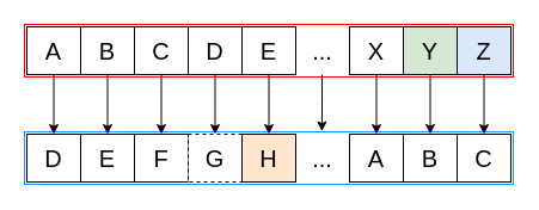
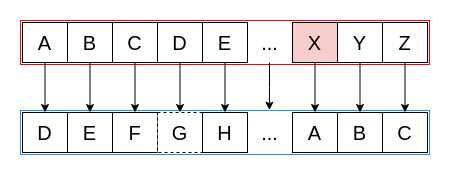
  <mxCell id="0" />
  <mxCell id="1" parent="0" />
  <mxCell id="2" value="" style="rounded=0;whiteSpace=wrap;html=1;strokeColor=light-dark(#1E90FF,#0000FF);" vertex="1" parent="1"><mxGeometry x="20" y="110" width="409" height="44" as="geometry" /></mxCell>
  <mxCell id="3" value="" style="rounded=0;whiteSpace=wrap;html=1;strokeColor=light-dark(#FF0000,#FF0000);" parent="1" vertex="1"><mxGeometry x="20" y="20" width="409" height="44" as="geometry" /></mxCell>
  <mxCell id="4" style="edgeStyle=orthogonalEdgeStyle;rounded=0;orthogonalLoop=1;jettySize=auto;html=1;entryX=0.5;entryY=0;entryDx=0;entryDy=0;" edge="1" parent="1" source="5" target="21"><mxGeometry relative="1" as="geometry" /></mxCell>
  <mxCell id="5" value="&lt;font style=&quot;font-size: 20px;&quot;&gt;B&lt;/font&gt;" style="rounded=0;whiteSpace=wrap;html=1;" parent="1" vertex="1"><mxGeometry x="67" y="22" width="45" height="40" as="geometry" /></mxCell>
  <mxCell id="6" style="edgeStyle=orthogonalEdgeStyle;rounded=0;orthogonalLoop=1;jettySize=auto;html=1;entryX=0.5;entryY=0;entryDx=0;entryDy=0;" edge="1" parent="1" source="7" target="22"><mxGeometry relative="1" as="geometry" /></mxCell>
  <mxCell id="7" value="&lt;font style=&quot;font-size: 20px;&quot;&gt;C&lt;/font&gt;" style="rounded=0;whiteSpace=wrap;html=1;" parent="1" vertex="1"><mxGeometry x="112" y="22" width="45" height="40" as="geometry" /></mxCell>
  <mxCell id="8" style="edgeStyle=orthogonalEdgeStyle;rounded=0;orthogonalLoop=1;jettySize=auto;html=1;entryX=0.5;entryY=0;entryDx=0;entryDy=0;" edge="1" parent="1" source="9" target="23"><mxGeometry relative="1" as="geometry" /></mxCell>
  <mxCell id="9" value="&lt;font style=&quot;font-size: 20px;&quot;&gt;D&lt;/font&gt;" style="rounded=0;whiteSpace=wrap;html=1;" parent="1" vertex="1"><mxGeometry x="157" y="22" width="45" height="40" as="geometry" /></mxCell>
  <mxCell id="10" style="edgeStyle=orthogonalEdgeStyle;rounded=0;orthogonalLoop=1;jettySize=auto;html=1;entryX=0.5;entryY=0;entryDx=0;entryDy=0;" edge="1" parent="1" source="11" target="24"><mxGeometry relative="1" as="geometry" /></mxCell>
  <mxCell id="11" value="&lt;font style=&quot;font-size: 20px;&quot;&gt;E&lt;/font&gt;" style="rounded=0;whiteSpace=wrap;html=1;" parent="1" vertex="1"><mxGeometry x="202" y="22" width="45" height="40" as="geometry" /></mxCell>
  <mxCell id="12" style="edgeStyle=orthogonalEdgeStyle;rounded=0;orthogonalLoop=1;jettySize=auto;html=1;entryX=0.5;entryY=0;entryDx=0;entryDy=0;" edge="1" parent="1" source="13" target="27"><mxGeometry relative="1" as="geometry" /></mxCell>
- <mxCell id="13" value="&lt;font style=&quot;font-size: 20px;&quot;&gt;X&lt;/font&gt;" style="rounded=0;whiteSpace=wrap;html=1;" parent="1" vertex="1"><mxGeometry x="292" y="22" width="45" height="40" as="geometry" /></mxCell>
+ <mxCell id="13" value="&lt;font style=&quot;font-size: 20px;&quot;&gt;X&lt;/font&gt;" style="rounded=0;whiteSpace=wrap;html=1;fillColor=#f8cecc;" parent="1" vertex="1"><mxGeometry x="292" y="22" width="45" height="40" as="geometry" /></mxCell>
  <mxCell id="14" style="edgeStyle=orthogonalEdgeStyle;rounded=0;orthogonalLoop=1;jettySize=auto;html=1;entryX=0.5;entryY=0;entryDx=0;entryDy=0;" edge="1" parent="1" source="15" target="19"><mxGeometry relative="1" as="geometry" /></mxCell>
- <mxCell id="15" value="&lt;font style=&quot;font-size: 20px;&quot;&gt;Y&lt;/font&gt;" style="rounded=0;whiteSpace=wrap;html=1;fillColor=#d5e8d4;" parent="1" vertex="1"><mxGeometry x="337" y="22" width="45" height="40" as="geometry" /></mxCell>
+ <mxCell id="15" value="&lt;font style=&quot;font-size: 20px;&quot;&gt;Y&lt;/font&gt;" style="rounded=0;whiteSpace=wrap;html=1;" parent="1" vertex="1"><mxGeometry x="337" y="22" width="45" height="40" as="geometry" /></mxCell>
  <mxCell id="16" style="edgeStyle=orthogonalEdgeStyle;rounded=0;orthogonalLoop=1;jettySize=auto;html=1;entryX=0.5;entryY=0;entryDx=0;entryDy=0;" edge="1" parent="1" source="17" target="28"><mxGeometry relative="1" as="geometry" /></mxCell>
- <mxCell id="17" value="&lt;span style=&quot;font-size: 20px;&quot;&gt;Z&lt;/span&gt;" style="rounded=0;whiteSpace=wrap;html=1;fillColor=#dae8fc;" parent="1" vertex="1"><mxGeometry x="382" y="22" width="45" height="40" as="geometry" /></mxCell>
+ <mxCell id="17" value="&lt;span style=&quot;font-size: 20px;&quot;&gt;Z&lt;/span&gt;" style="rounded=0;whiteSpace=wrap;html=1;" parent="1" vertex="1"><mxGeometry x="382" y="22" width="45" height="40" as="geometry" /></mxCell>
  <mxCell id="18" value="&lt;font style=&quot;font-size: 20px;&quot;&gt;...&lt;/font&gt;" style="text;html=1;align=center;verticalAlign=middle;resizable=0;points=[];autosize=1;strokeColor=none;fillColor=none;" parent="1" vertex="1"><mxGeometry x="249" y="22" width="40" height="40" as="geometry" /></mxCell>
  <mxCell id="19" value="&lt;font style=&quot;font-size: 20px;&quot;&gt;B&lt;/font&gt;" style="rounded=0;whiteSpace=wrap;html=1;" parent="1" vertex="1"><mxGeometry x="337" y="112" width="45" height="40" as="geometry" /></mxCell>
  <mxCell id="20" value="&lt;font style=&quot;font-size: 20px;&quot;&gt;D&lt;/font&gt;" style="rounded=0;whiteSpace=wrap;html=1;" parent="1" vertex="1"><mxGeometry x="22" y="112" width="45" height="40" as="geometry" /></mxCell>
  <mxCell id="21" value="&lt;font style=&quot;font-size: 20px;&quot;&gt;E&lt;/font&gt;" style="rounded=0;whiteSpace=wrap;html=1;" parent="1" vertex="1"><mxGeometry x="67" y="112" width="45" height="40" as="geometry" /></mxCell>
  <mxCell id="22" value="&lt;font style=&quot;font-size: 20px;&quot;&gt;F&lt;/font&gt;" style="rounded=0;whiteSpace=wrap;html=1;" parent="1" vertex="1"><mxGeometry x="112" y="112" width="45" height="40" as="geometry" /></mxCell>
  <mxCell id="23" value="&lt;span style=&quot;font-size: 20px;&quot;&gt;G&lt;/span&gt;" style="rounded=0;whiteSpace=wrap;html=1;dashed=1;" parent="1" vertex="1"><mxGeometry x="157" y="112" width="45" height="40" as="geometry" /></mxCell>
- <mxCell id="24" value="&lt;font style=&quot;font-size: 20px;&quot;&gt;H&lt;/font&gt;" style="rounded=0;whiteSpace=wrap;html=1;fillColor=#ffe6cc;" parent="1" vertex="1"><mxGeometry x="202" y="112" width="45" height="40" as="geometry" /></mxCell>
+ <mxCell id="24" value="&lt;font style=&quot;font-size: 20px;&quot;&gt;H&lt;/font&gt;" style="rounded=0;whiteSpace=wrap;html=1;" parent="1" vertex="1"><mxGeometry x="202" y="112" width="45" height="40" as="geometry" /></mxCell>
  <mxCell id="25" style="edgeStyle=orthogonalEdgeStyle;rounded=0;orthogonalLoop=1;jettySize=auto;html=1;entryX=0.5;entryY=0;entryDx=0;entryDy=0;" edge="1" parent="1" source="26" target="20"><mxGeometry relative="1" as="geometry" /></mxCell>
  <mxCell id="26" value="&lt;font style=&quot;font-size: 20px;&quot;&gt;A&lt;/font&gt;" style="rounded=0;whiteSpace=wrap;html=1;" parent="1" vertex="1"><mxGeometry x="22" y="22" width="45" height="40" as="geometry" /></mxCell>
  <mxCell id="27" value="&lt;font style=&quot;font-size: 20px;&quot;&gt;A&lt;/font&gt;" style="rounded=0;whiteSpace=wrap;html=1;" parent="1" vertex="1"><mxGeometry x="292" y="112" width="45" height="40" as="geometry" /></mxCell>
  <mxCell id="28" value="&lt;font style=&quot;font-size: 20px;&quot;&gt;C&lt;/font&gt;" style="rounded=0;whiteSpace=wrap;html=1;" vertex="1" parent="1"><mxGeometry x="382" y="112" width="45" height="40" as="geometry" /></mxCell>
  <mxCell id="29" value="&lt;font style=&quot;font-size: 20px;&quot;&gt;...&lt;/font&gt;" style="text;html=1;align=center;verticalAlign=middle;resizable=0;points=[];autosize=1;strokeColor=none;fillColor=none;" vertex="1" parent="1"><mxGeometry x="249" y="112" width="40" height="40" as="geometry" /></mxCell>
  <mxCell id="30" style="edgeStyle=orthogonalEdgeStyle;rounded=0;orthogonalLoop=1;jettySize=auto;html=1;entryX=0.497;entryY=-0.059;entryDx=0;entryDy=0;entryPerimeter=0;" edge="1" parent="1" source="18" target="29"><mxGeometry relative="1" as="geometry" /></mxCell>
